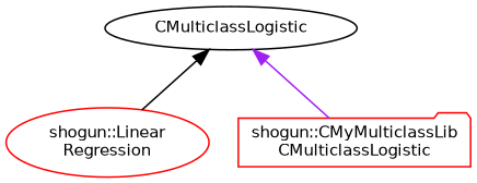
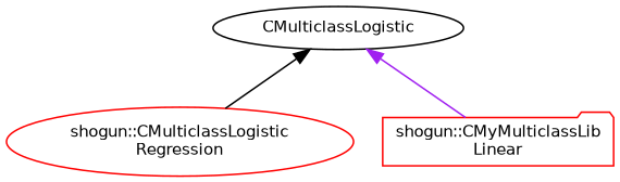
  digraph {
    rankdir=TB
    node [color=red fillcolor=white fontname=Helvetica fontsize=10 shape=ellipse style=filled]
    edge [dir=back fontname=Helvetica fontsize=10 labelfontname=Helvetica labelfontsize=10 style=solid]
    n1 [color=black height=0.2 label=CMulticlassLogistic width=0.4]
-   n2 [height=0.2 label="shogun::Linear\lRegression" width=0.4]
-   n3 [height=0.2 label="shogun::CMyMulticlassLib\lCMulticlassLogistic" shape=folder width=0.4]
+   n2 [height=0.2 label="shogun::CMulticlassLogistic\lRegression" width=0.4]
+   n3 [height=0.2 label="shogun::CMyMulticlassLib\lLinear" shape=folder width=0.4]
    n1 -> n2 [color=black]
    n1 -> n3 [color=purple]
  }
